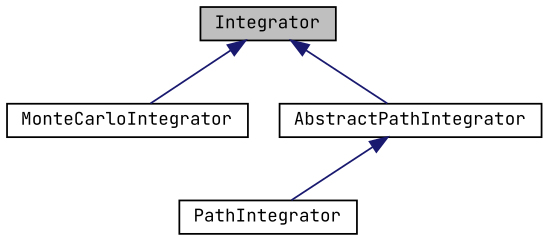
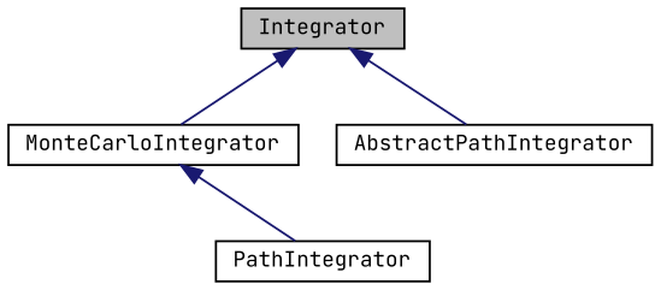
  digraph {
    fontname="JetBrains Mono"
    node [color=black fillcolor=white fontname="JetBrains Mono" fontsize=10 shape=box style=filled]
    edge [color=midnightblue dir=back fontname="JetBrains Mono" fontsize=10 labelfontname=Helvetica labelfontsize=10 style=solid]
    n1 [fillcolor=grey75 fontcolor=black height=0.2 label=Integrator width=0.4]
    n2 [height=0.2 label=MonteCarloIntegrator width=0.4]
    n3 [height=0.2 label=AbstractPathIntegrator width=0.4]
    n4 [height=0.2 label=PathIntegrator width=0.4]
    n1 -> n2
    n1 -> n3
-   n3 -> n4
+   n2 -> n4
  }
